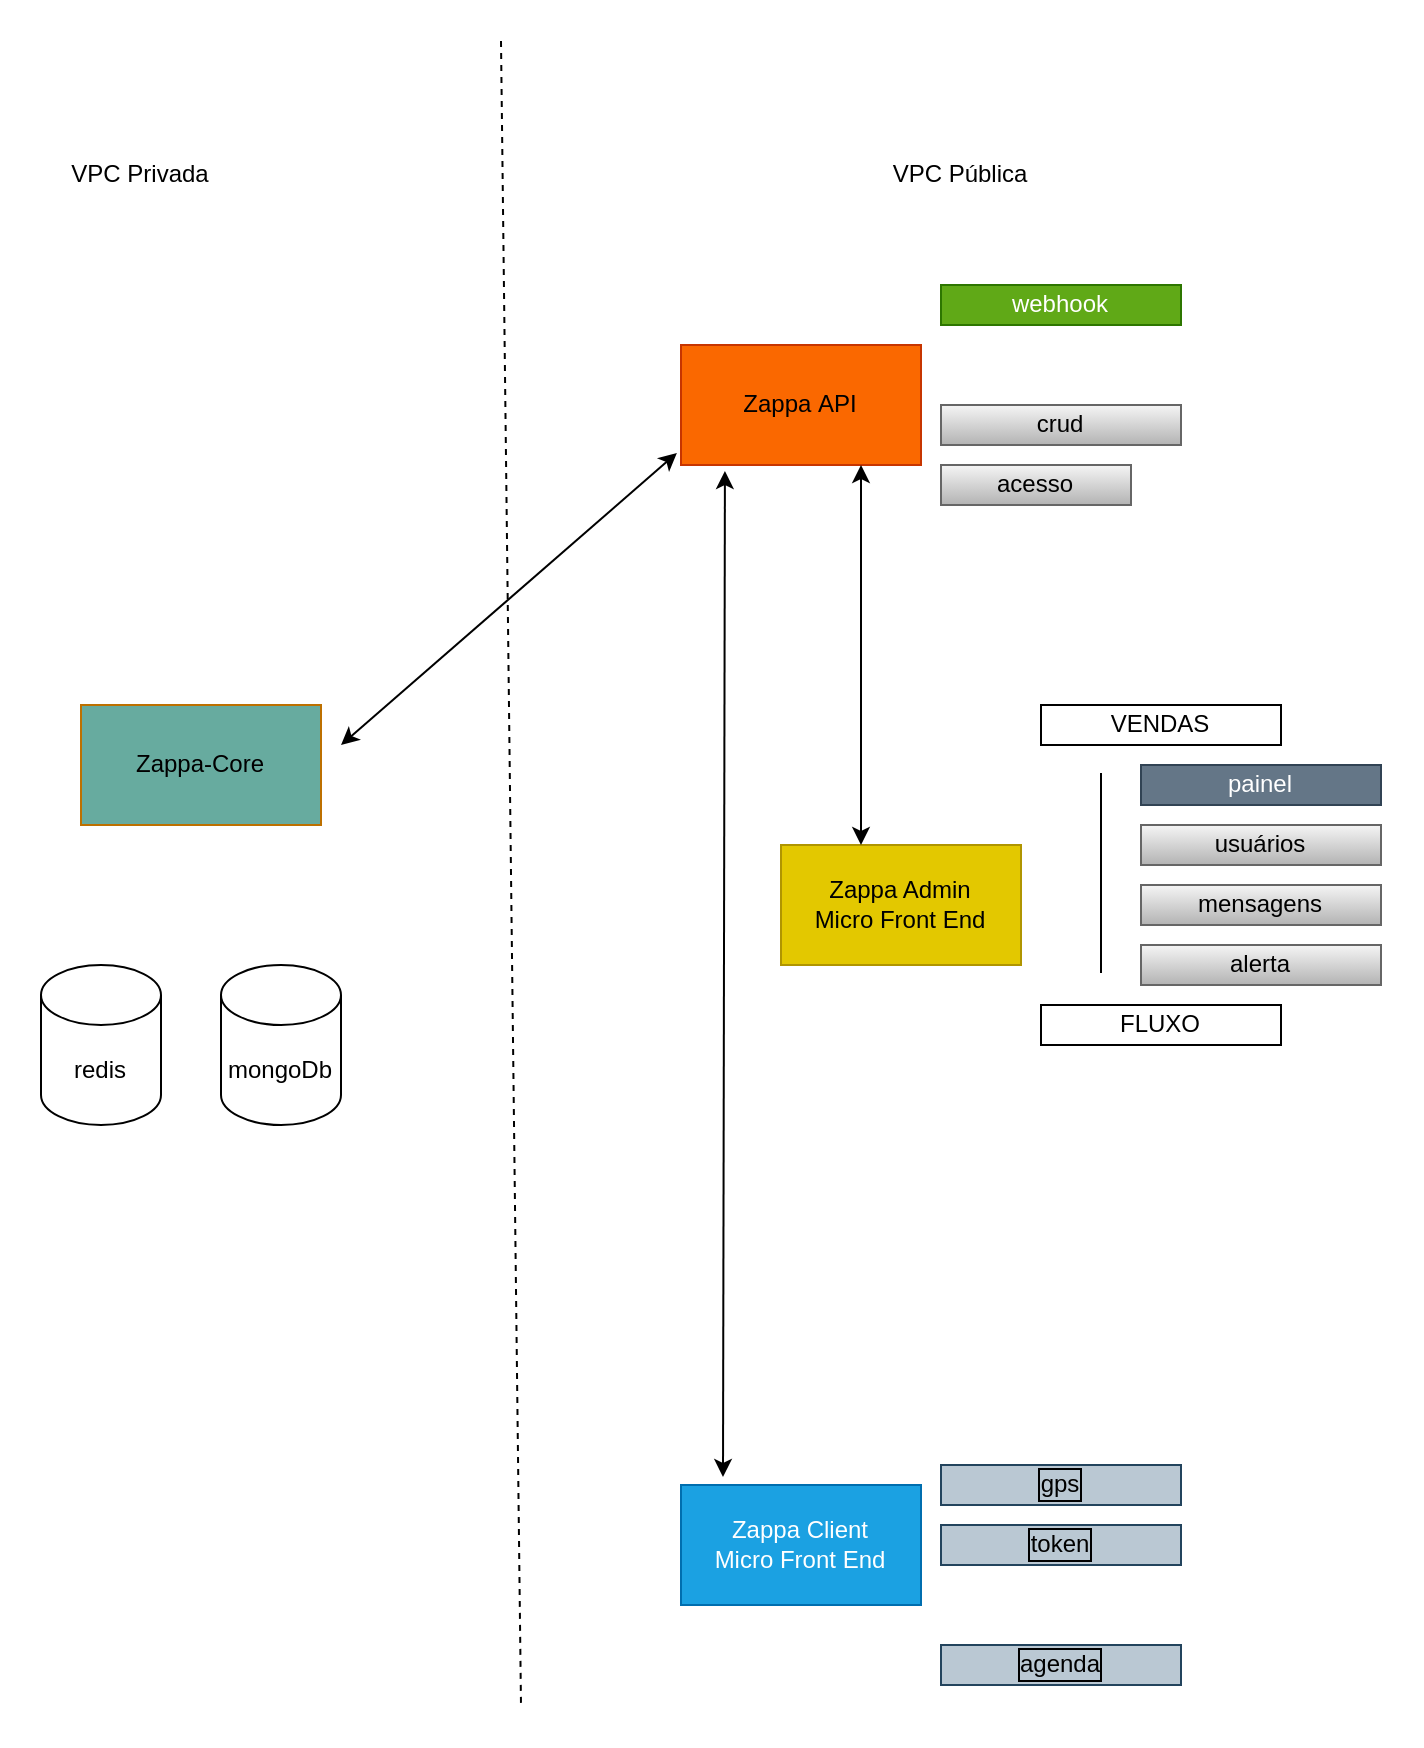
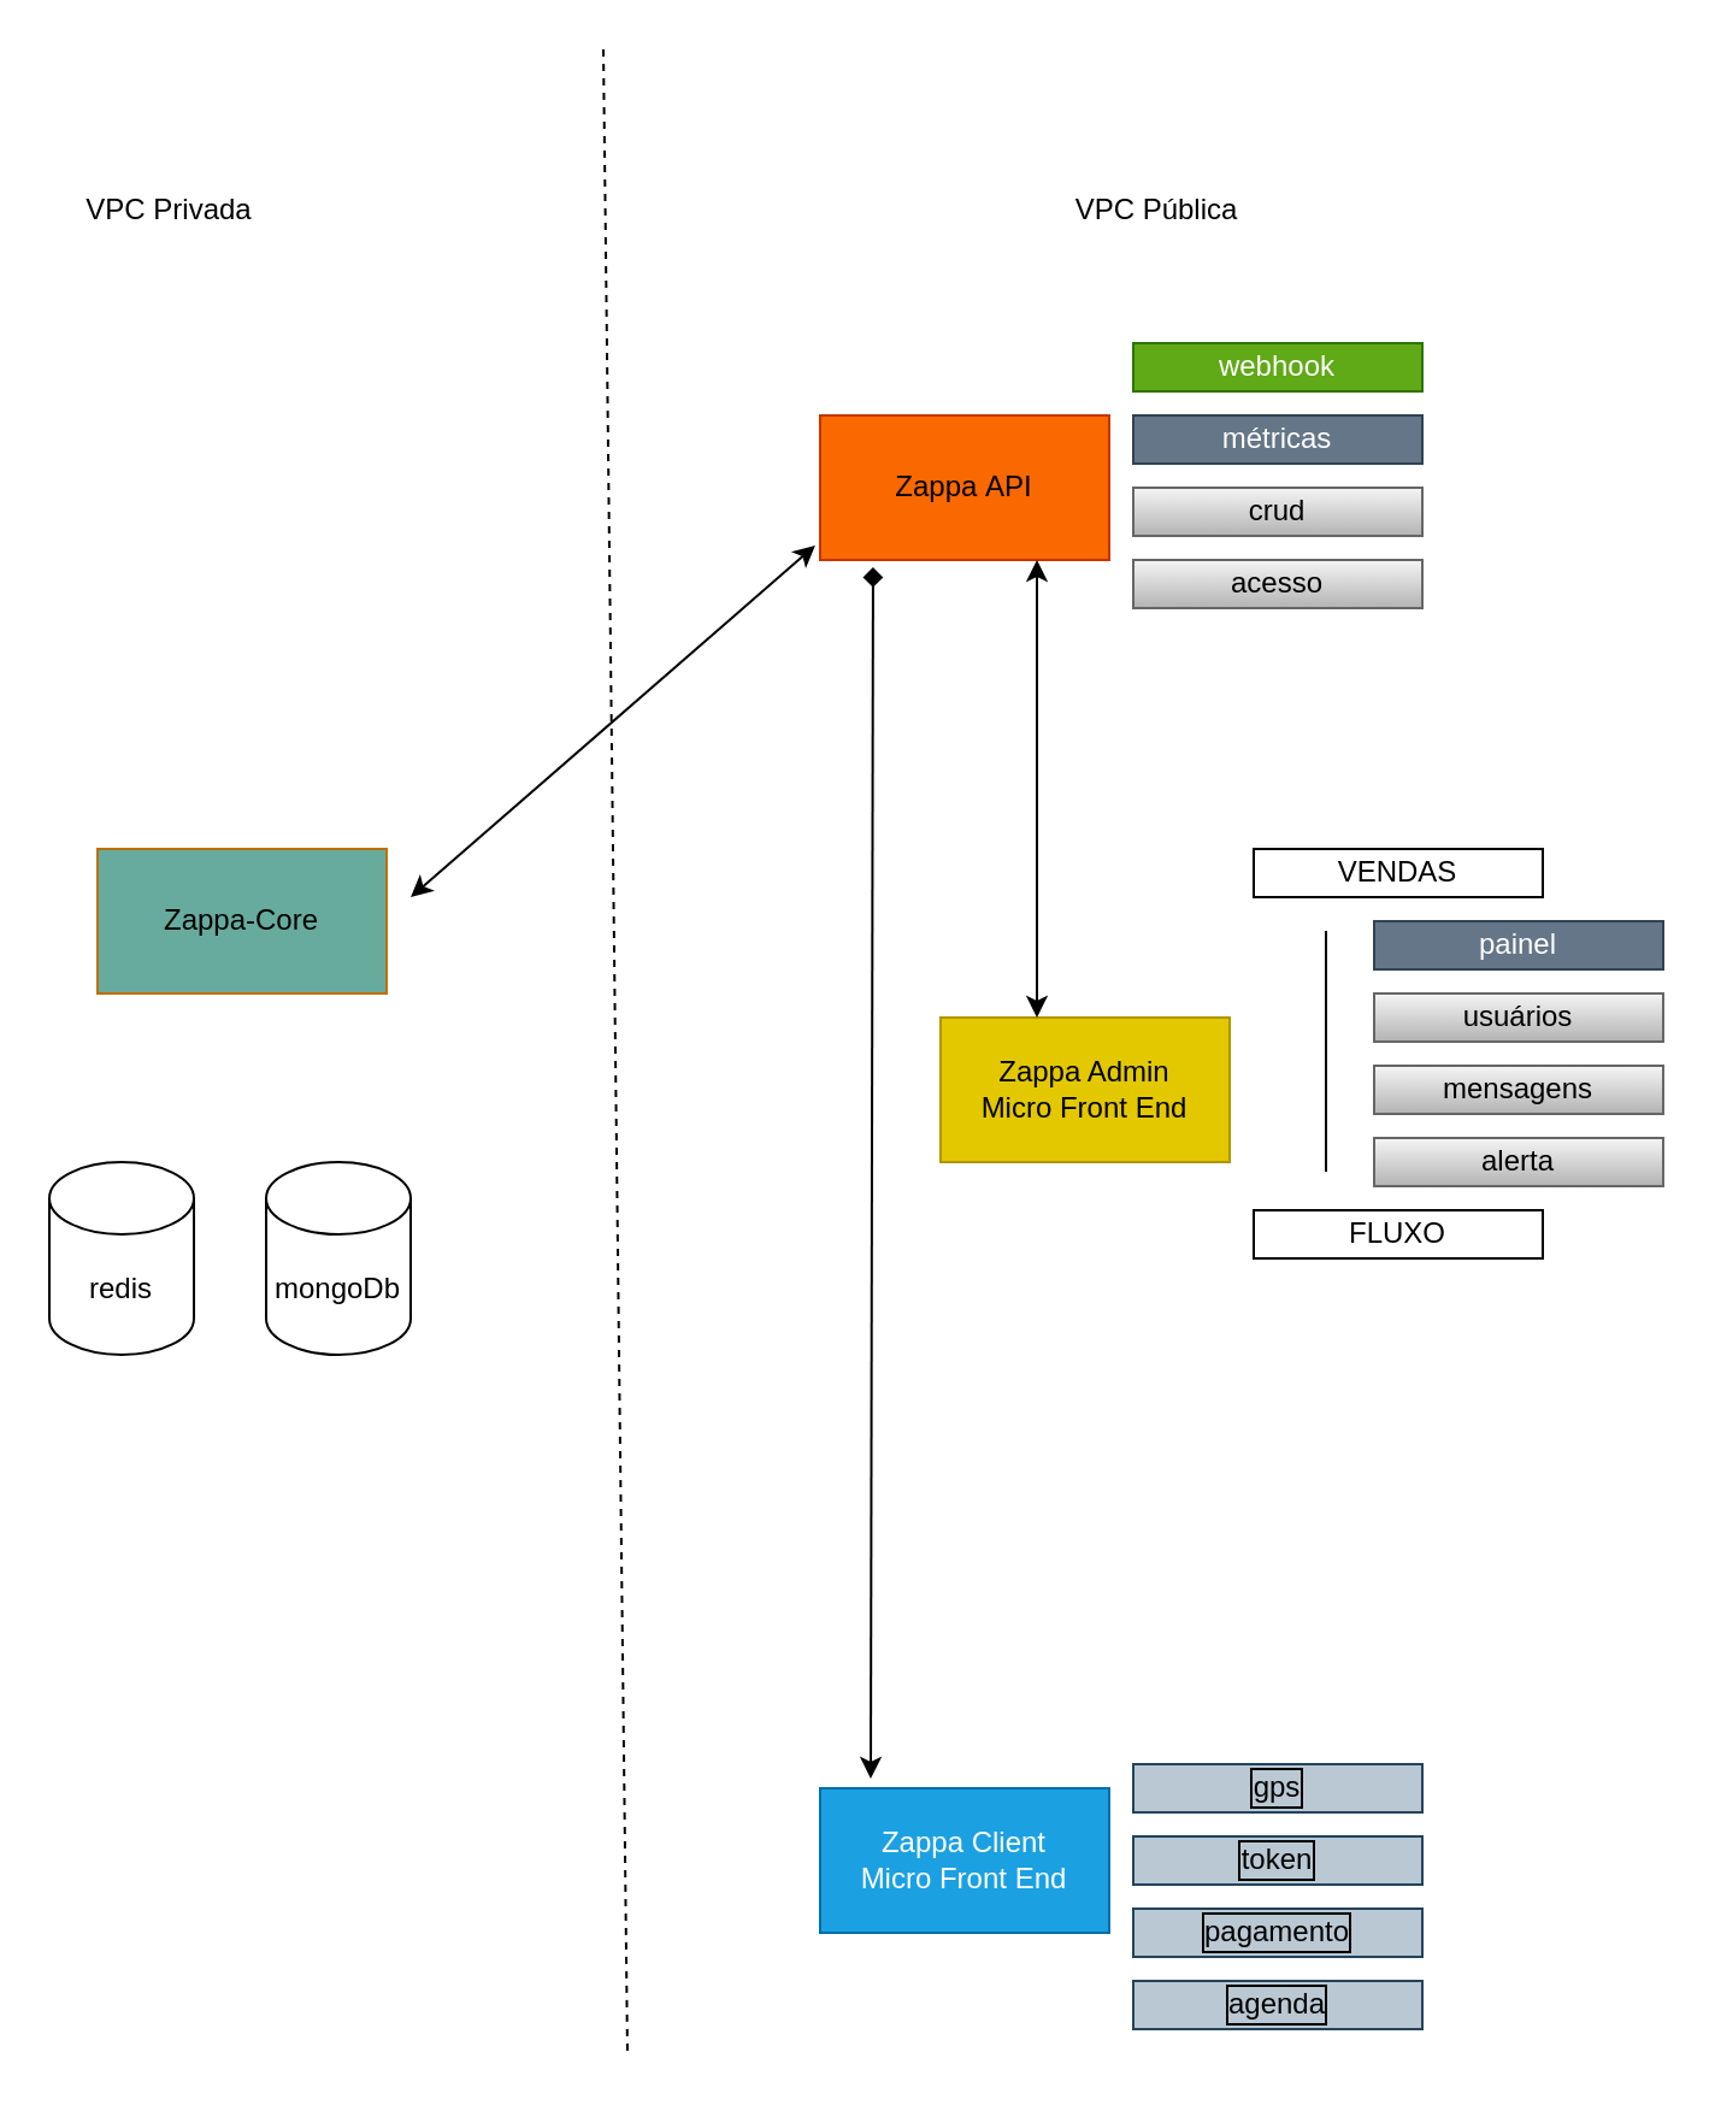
  <mxCell id="0" />
  <mxCell id="1" parent="0" />
  <mxCell id="2" value="Zappa-Core" style="rounded=0;whiteSpace=wrap;html=1;fillColor=#67AB9F;fontColor=#000000;strokeColor=#BD7000;" parent="1" vertex="1"><mxGeometry x="40" y="352" width="120" height="60" as="geometry" /></mxCell>
  <mxCell id="3" value="Zappa&amp;nbsp;&lt;span style=&quot;background-color: initial;&quot;&gt;API&lt;/span&gt;" style="rounded=0;whiteSpace=wrap;html=1;fillColor=#fa6800;fontColor=#000000;strokeColor=#C73500;" parent="1" vertex="1"><mxGeometry x="340" y="172" width="120" height="60" as="geometry" /></mxCell>
  <mxCell id="4" value="redis" style="shape=cylinder3;whiteSpace=wrap;html=1;boundedLbl=1;backgroundOutline=1;size=15;" parent="1" vertex="1"><mxGeometry x="20" y="482" width="60" height="80" as="geometry" /></mxCell>
- <mxCell id="5" value="acesso" style="rounded=0;whiteSpace=wrap;html=1;fillColor=#f5f5f5;strokeColor=#666666;gradientColor=#b3b3b3;fontColor=#000000;" parent="1" vertex="1"><mxGeometry x="470" y="232" width="95" height="20" as="geometry" /></mxCell>
+ <mxCell id="5" value="acesso" style="rounded=0;whiteSpace=wrap;html=1;fillColor=#f5f5f5;strokeColor=#666666;gradientColor=#b3b3b3;fontColor=#000000;" parent="1" vertex="1"><mxGeometry x="470" y="232" width="120" height="20" as="geometry" /></mxCell>
  <mxCell id="6" value="Zappa Client&lt;br&gt;Micro&amp;nbsp;Front End" style="rounded=0;whiteSpace=wrap;html=1;fillColor=#1ba1e2;fontColor=#ffffff;strokeColor=#006EAF;" parent="1" vertex="1"><mxGeometry x="340" y="742" width="120" height="60" as="geometry" /></mxCell>
  <mxCell id="7" value="webhook" style="rounded=0;whiteSpace=wrap;html=1;fillColor=#60a917;fontColor=#ffffff;strokeColor=#2D7600;" parent="1" vertex="1"><mxGeometry x="470" y="142" width="120" height="20" as="geometry" /></mxCell>
  <mxCell id="8" value="crud" style="rounded=0;whiteSpace=wrap;html=1;fillColor=#f5f5f5;strokeColor=#666666;gradientColor=#b3b3b3;fontColor=#000000;" parent="1" vertex="1"><mxGeometry x="470" y="202" width="120" height="20" as="geometry" /></mxCell>
+ <mxCell id="9" value="métricas" style="rounded=0;whiteSpace=wrap;html=1;fillColor=#647687;strokeColor=#314354;fontColor=#ffffff;" parent="1" vertex="1"><mxGeometry x="470" y="172" width="120" height="20" as="geometry" /></mxCell>
  <mxCell id="10" value="gps" style="rounded=0;whiteSpace=wrap;html=1;fillColor=#bac8d3;strokeColor=#23445d;labelBorderColor=default;fontColor=#000000;" parent="1" vertex="1"><mxGeometry x="470" y="732" width="120" height="20" as="geometry" /></mxCell>
  <mxCell id="11" value="token" style="rounded=0;whiteSpace=wrap;html=1;fillColor=#bac8d3;strokeColor=#23445d;labelBorderColor=default;fontColor=#000000;" parent="1" vertex="1"><mxGeometry x="470" y="762" width="120" height="20" as="geometry" /></mxCell>
  <mxCell id="12" value="mongoDb" style="shape=cylinder3;whiteSpace=wrap;html=1;boundedLbl=1;backgroundOutline=1;size=15;" parent="1" vertex="1"><mxGeometry x="110" y="482" width="60" height="80" as="geometry" /></mxCell>
+ <mxCell id="13" value="pagamento" style="rounded=0;whiteSpace=wrap;html=1;fillColor=#bac8d3;strokeColor=#23445d;labelBorderColor=default;fontColor=#000000;" parent="1" vertex="1"><mxGeometry x="470" y="792" width="120" height="20" as="geometry" /></mxCell>
  <mxCell id="14" value="agenda" style="rounded=0;whiteSpace=wrap;html=1;fillColor=#bac8d3;strokeColor=#23445d;labelBorderColor=default;fontColor=#000000;" parent="1" vertex="1"><mxGeometry x="470" y="822" width="120" height="20" as="geometry" /></mxCell>
  <mxCell id="15" value="" style="endArrow=classic;startArrow=classic;html=1;rounded=0;entryX=-0.017;entryY=0.9;entryDx=0;entryDy=0;entryPerimeter=0;" parent="1" edge="1" target="3"><mxGeometry width="50" height="50" relative="1" as="geometry"><mxPoint x="170" y="372" as="sourcePoint" /><mxPoint x="330" y="252" as="targetPoint" /></mxGeometry></mxCell>
- <mxCell id="16" value="" style="endArrow=classic;startArrow=classic;html=1;rounded=0;exitX=0.175;exitY=-0.067;exitDx=0;exitDy=0;exitPerimeter=0;entryX=0.183;entryY=1.05;entryDx=0;entryDy=0;entryPerimeter=0;" parent="1" edge="1" target="3" source="6"><mxGeometry width="50" height="50" relative="1" as="geometry"><mxPoint x="360" y="422" as="sourcePoint" /><mxPoint x="360" y="262" as="targetPoint" /></mxGeometry></mxCell>
+ <mxCell id="16" value="" style="endArrow=diamond;startArrow=classic;html=1;rounded=0;exitX=0.175;exitY=-0.067;exitDx=0;exitDy=0;exitPerimeter=0;entryX=0.183;entryY=1.05;entryDx=0;entryDy=0;entryPerimeter=0;" parent="1" edge="1" target="3" source="6"><mxGeometry width="50" height="50" relative="1" as="geometry"><mxPoint x="360" y="422" as="sourcePoint" /><mxPoint x="360" y="262" as="targetPoint" /></mxGeometry></mxCell>
  <mxCell id="17" value="Zappa Admin&lt;br&gt;Micro Front End" style="rounded=0;whiteSpace=wrap;html=1;fillColor=#e3c800;fontColor=#000000;strokeColor=#B09500;" vertex="1" parent="1"><mxGeometry x="390" y="422" width="120" height="60" as="geometry" /></mxCell>
  <mxCell id="18" value="alerta" style="rounded=0;whiteSpace=wrap;html=1;fillColor=#f5f5f5;strokeColor=#666666;gradientColor=#b3b3b3;fontColor=#000000;" vertex="1" parent="1"><mxGeometry x="570" y="472" width="120" height="20" as="geometry" /></mxCell>
  <mxCell id="19" value="painel" style="rounded=0;whiteSpace=wrap;html=1;fillColor=#647687;fontColor=#ffffff;strokeColor=#314354;" vertex="1" parent="1"><mxGeometry x="570" y="382" width="120" height="20" as="geometry" /></mxCell>
  <mxCell id="20" value="mensagens" style="rounded=0;whiteSpace=wrap;html=1;fillColor=#f5f5f5;strokeColor=#666666;gradientColor=#b3b3b3;fontColor=#000000;" vertex="1" parent="1"><mxGeometry x="570" y="442" width="120" height="20" as="geometry" /></mxCell>
  <mxCell id="21" value="usuários" style="rounded=0;whiteSpace=wrap;html=1;fillColor=#f5f5f5;strokeColor=#666666;gradientColor=#b3b3b3;fontColor=#000000;" vertex="1" parent="1"><mxGeometry x="570" y="412" width="120" height="20" as="geometry" /></mxCell>
  <mxCell id="22" value="" style="endArrow=classic;startArrow=classic;html=1;rounded=0;entryX=0.75;entryY=1;entryDx=0;entryDy=0;" edge="1" parent="1" target="3"><mxGeometry width="50" height="50" relative="1" as="geometry"><mxPoint x="430" y="422" as="sourcePoint" /><mxPoint x="430" y="262" as="targetPoint" /></mxGeometry></mxCell>
  <mxCell id="23" value="" style="endArrow=none;dashed=1;html=1;rounded=0;" edge="1" parent="1"><mxGeometry width="50" height="50" relative="1" as="geometry"><mxPoint x="250" y="20" as="sourcePoint" /><mxPoint x="260" y="852" as="targetPoint" /></mxGeometry></mxCell>
  <mxCell id="24" value="VPC Privada" style="text;html=1;align=center;verticalAlign=middle;whiteSpace=wrap;rounded=0;" vertex="1" parent="1"><mxGeometry x="20" y="72" width="100" height="30" as="geometry" /></mxCell>
  <mxCell id="25" value="VPC Pública" style="text;html=1;align=center;verticalAlign=middle;whiteSpace=wrap;rounded=0;" vertex="1" parent="1"><mxGeometry x="430" y="72" width="100" height="30" as="geometry" /></mxCell>
  <mxCell id="26" value="VENDAS" style="rounded=0;whiteSpace=wrap;html=1;" vertex="1" parent="1"><mxGeometry x="520" y="352" width="120" height="20" as="geometry" /></mxCell>
  <mxCell id="27" value="FLUXO" style="rounded=0;whiteSpace=wrap;html=1;" vertex="1" parent="1"><mxGeometry x="520" y="502" width="120" height="20" as="geometry" /></mxCell>
  <mxCell id="28" value="" style="endArrow=none;html=1;rounded=0;" edge="1" parent="1"><mxGeometry width="50" height="50" relative="1" as="geometry"><mxPoint x="550" y="486" as="sourcePoint" /><mxPoint x="550" y="386" as="targetPoint" /></mxGeometry></mxCell>
